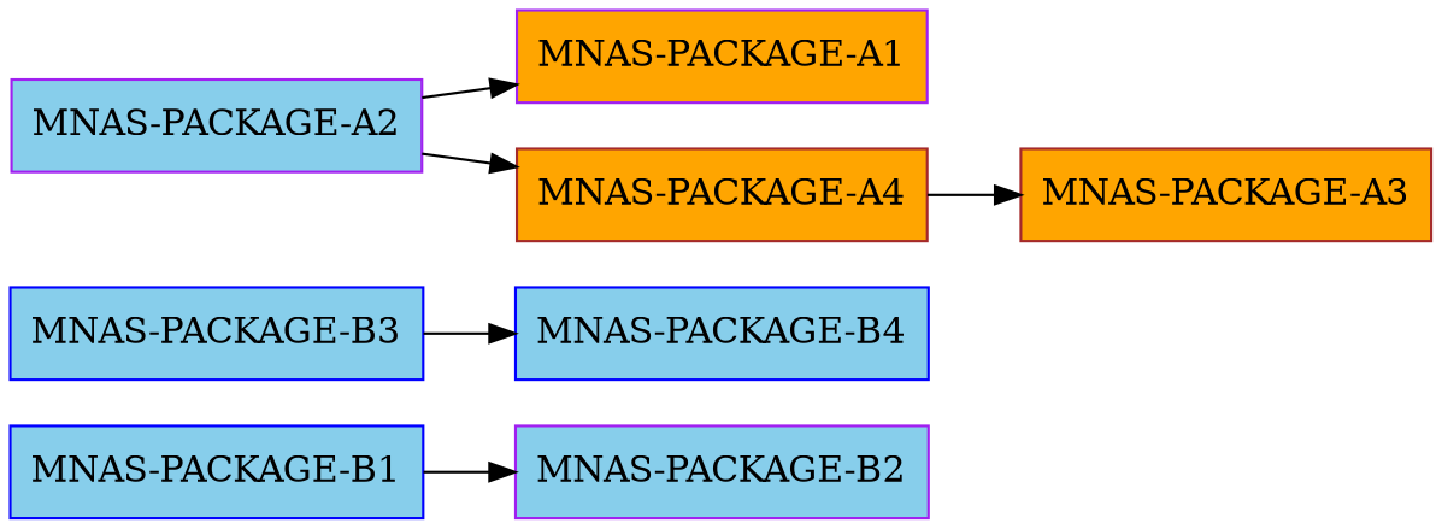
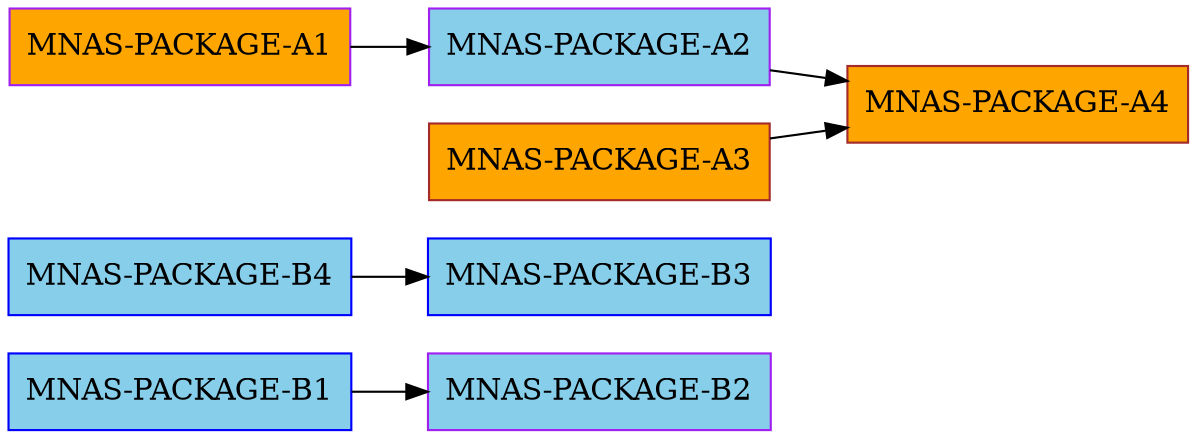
  digraph {
    rankdir=LR
    node [color=purple fillcolor=skyblue shape=box style=filled]
    "MNAS-PACKAGE-B2"
    "MNAS-PACKAGE-B1" [color=blue]
    "MNAS-PACKAGE-B3" [color=blue]
    "MNAS-PACKAGE-B4" [color=blue]
    "MNAS-PACKAGE-A1" [fillcolor=orange]
    "MNAS-PACKAGE-A2"
    "MNAS-PACKAGE-A4" [color=brown fillcolor=orange]
    "MNAS-PACKAGE-A3" [color=brown fillcolor=orange]
    "MNAS-PACKAGE-B1" -> "MNAS-PACKAGE-B2"
-   "MNAS-PACKAGE-B3" -> "MNAS-PACKAGE-B4"
-   "MNAS-PACKAGE-A2" -> "MNAS-PACKAGE-A1"
+   "MNAS-PACKAGE-B4" -> "MNAS-PACKAGE-B3"
+   "MNAS-PACKAGE-A1" -> "MNAS-PACKAGE-A2"
    "MNAS-PACKAGE-A2" -> "MNAS-PACKAGE-A4"
-   "MNAS-PACKAGE-A4" -> "MNAS-PACKAGE-A3"
+   "MNAS-PACKAGE-A3" -> "MNAS-PACKAGE-A4"
  }
